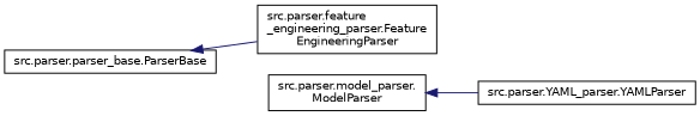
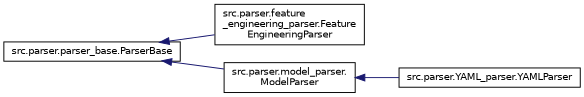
  digraph {
    rankdir=LR
    node [color=black fillcolor=white fontname=Helvetica fontsize=10 shape=record style=filled]
    edge [color=midnightblue dir=back fontname=Helvetica fontsize=10 labelfontname=Helvetica labelfontsize=10 style=solid]
    n1 [height=0.2 label="src.parser.parser_base.ParserBase" width=0.4]
    n2 [height=0.2 label="src.parser.feature\l_engineering_parser.Feature\lEngineeringParser" width=0.4]
    n3 [height=0.2 label="src.parser.model_parser.\lModelParser" width=0.4]
    n4 [height=0.2 label="src.parser.YAML_parser.YAMLParser" width=0.4]
    n1 -> n2
+   n1 -> n3
    n3 -> n4
  }
